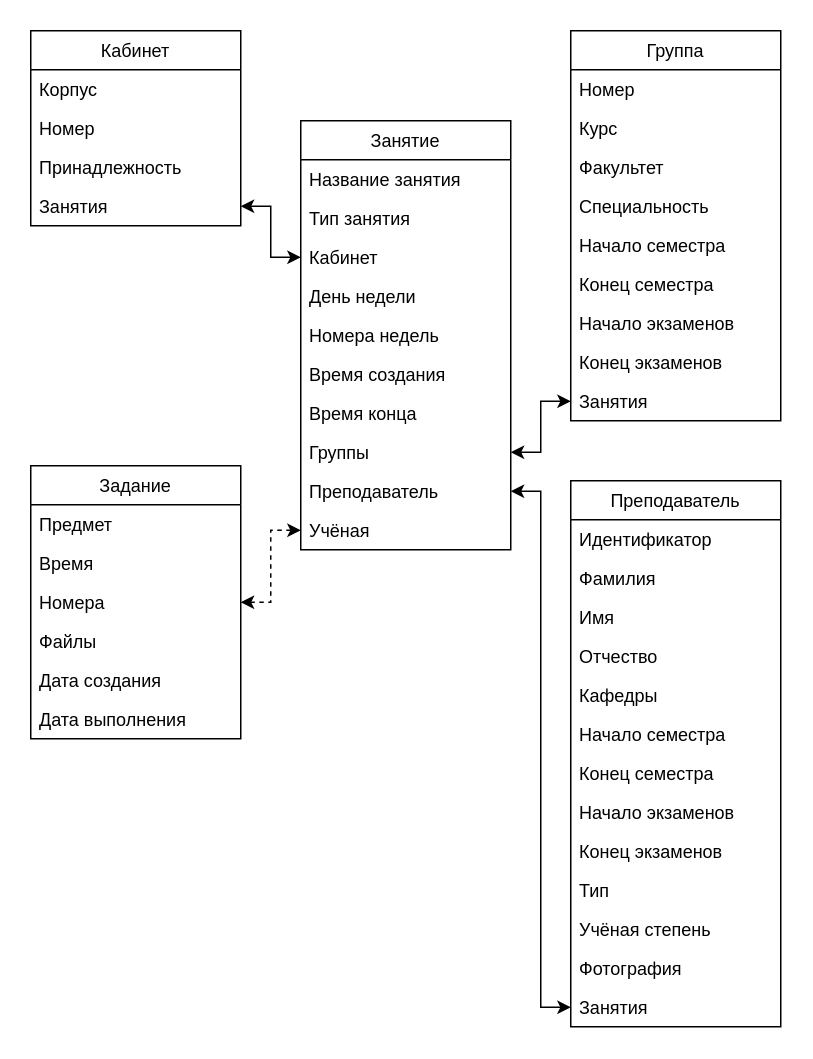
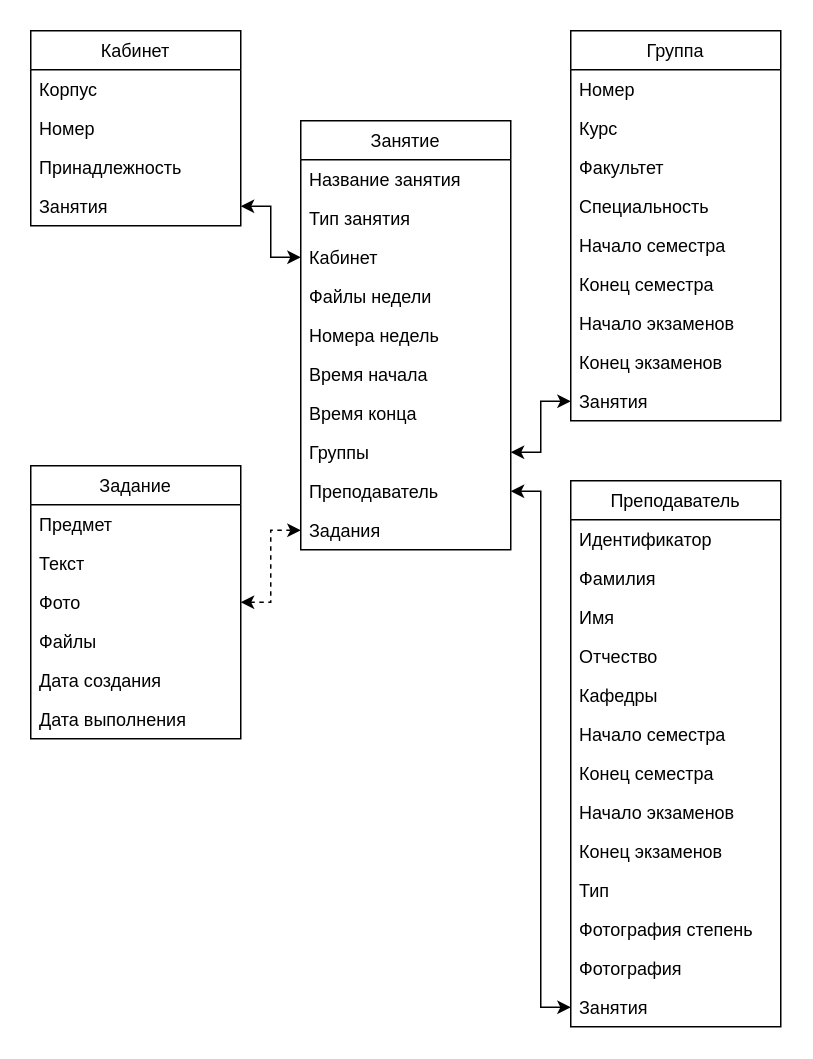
  <mxCell id="0" />
  <mxCell id="1" parent="0" />
  <mxCell id="2" value="Занятие" style="swimlane;fontStyle=0;childLayout=stackLayout;horizontal=1;startSize=26;fillColor=none;horizontalStack=0;resizeParent=1;resizeParentMax=0;resizeLast=0;collapsible=1;marginBottom=0;" vertex="1" parent="1"><mxGeometry x="200" y="80" width="140" height="286" as="geometry"><mxRectangle x="40" y="40" width="70" height="26" as="alternateBounds" /></mxGeometry></mxCell>
  <mxCell id="3" value="Название занятия" style="text;strokeColor=none;fillColor=none;align=left;verticalAlign=top;spacingLeft=4;spacingRight=4;overflow=hidden;rotatable=0;points=[[0,0.5],[1,0.5]];portConstraint=eastwest;" vertex="1" parent="2"><mxGeometry y="26" width="140" height="26" as="geometry" /></mxCell>
  <mxCell id="4" value="Тип занятия" style="text;strokeColor=none;fillColor=none;align=left;verticalAlign=top;spacingLeft=4;spacingRight=4;overflow=hidden;rotatable=0;points=[[0,0.5],[1,0.5]];portConstraint=eastwest;" vertex="1" parent="2"><mxGeometry y="52" width="140" height="26" as="geometry" /></mxCell>
  <mxCell id="5" value="Кабинет" style="text;strokeColor=none;fillColor=none;align=left;verticalAlign=top;spacingLeft=4;spacingRight=4;overflow=hidden;rotatable=0;points=[[0,0.5],[1,0.5]];portConstraint=eastwest;" vertex="1" parent="2"><mxGeometry y="78" width="140" height="26" as="geometry" /></mxCell>
- <mxCell id="6" value="День недели" style="text;strokeColor=none;fillColor=none;align=left;verticalAlign=top;spacingLeft=4;spacingRight=4;overflow=hidden;rotatable=0;points=[[0,0.5],[1,0.5]];portConstraint=eastwest;" vertex="1" parent="2"><mxGeometry y="104" width="140" height="26" as="geometry" /></mxCell>
+ <mxCell id="6" value="Файлы недели" style="text;strokeColor=none;fillColor=none;align=left;verticalAlign=top;spacingLeft=4;spacingRight=4;overflow=hidden;rotatable=0;points=[[0,0.5],[1,0.5]];portConstraint=eastwest;" vertex="1" parent="2"><mxGeometry y="104" width="140" height="26" as="geometry" /></mxCell>
  <mxCell id="7" value="Номера недель" style="text;strokeColor=none;fillColor=none;align=left;verticalAlign=top;spacingLeft=4;spacingRight=4;overflow=hidden;rotatable=0;points=[[0,0.5],[1,0.5]];portConstraint=eastwest;" vertex="1" parent="2"><mxGeometry y="130" width="140" height="26" as="geometry" /></mxCell>
- <mxCell id="8" value="Время создания" style="text;strokeColor=none;fillColor=none;align=left;verticalAlign=top;spacingLeft=4;spacingRight=4;overflow=hidden;rotatable=0;points=[[0,0.5],[1,0.5]];portConstraint=eastwest;" vertex="1" parent="2"><mxGeometry y="156" width="140" height="26" as="geometry" /></mxCell>
+ <mxCell id="8" value="Время начала" style="text;strokeColor=none;fillColor=none;align=left;verticalAlign=top;spacingLeft=4;spacingRight=4;overflow=hidden;rotatable=0;points=[[0,0.5],[1,0.5]];portConstraint=eastwest;" vertex="1" parent="2"><mxGeometry y="156" width="140" height="26" as="geometry" /></mxCell>
  <mxCell id="9" value="Время конца" style="text;strokeColor=none;fillColor=none;align=left;verticalAlign=top;spacingLeft=4;spacingRight=4;overflow=hidden;rotatable=0;points=[[0,0.5],[1,0.5]];portConstraint=eastwest;" vertex="1" parent="2"><mxGeometry y="182" width="140" height="26" as="geometry" /></mxCell>
  <mxCell id="10" value="Группы" style="text;strokeColor=none;fillColor=none;align=left;verticalAlign=top;spacingLeft=4;spacingRight=4;overflow=hidden;rotatable=0;points=[[0,0.5],[1,0.5]];portConstraint=eastwest;" vertex="1" parent="2"><mxGeometry y="208" width="140" height="26" as="geometry" /></mxCell>
  <mxCell id="11" value="Преподаватель" style="text;strokeColor=none;fillColor=none;align=left;verticalAlign=top;spacingLeft=4;spacingRight=4;overflow=hidden;rotatable=0;points=[[0,0.5],[1,0.5]];portConstraint=eastwest;" vertex="1" parent="2"><mxGeometry y="234" width="140" height="26" as="geometry" /></mxCell>
- <mxCell id="12" value="Учёная" style="text;strokeColor=none;fillColor=none;align=left;verticalAlign=top;spacingLeft=4;spacingRight=4;overflow=hidden;rotatable=0;points=[[0,0.5],[1,0.5]];portConstraint=eastwest;" vertex="1" parent="2"><mxGeometry y="260" width="140" height="26" as="geometry" /></mxCell>
+ <mxCell id="12" value="Задания" style="text;strokeColor=none;fillColor=none;align=left;verticalAlign=top;spacingLeft=4;spacingRight=4;overflow=hidden;rotatable=0;points=[[0,0.5],[1,0.5]];portConstraint=eastwest;" vertex="1" parent="2"><mxGeometry y="260" width="140" height="26" as="geometry" /></mxCell>
  <mxCell id="13" value="Группа" style="swimlane;fontStyle=0;childLayout=stackLayout;horizontal=1;startSize=26;fillColor=none;horizontalStack=0;resizeParent=1;resizeParentMax=0;resizeLast=0;collapsible=1;marginBottom=0;" vertex="1" parent="1"><mxGeometry x="380" y="20" width="140" height="260" as="geometry"><mxRectangle x="40" y="40" width="70" height="26" as="alternateBounds" /></mxGeometry></mxCell>
  <mxCell id="14" value="Номер" style="text;strokeColor=none;fillColor=none;align=left;verticalAlign=top;spacingLeft=4;spacingRight=4;overflow=hidden;rotatable=0;points=[[0,0.5],[1,0.5]];portConstraint=eastwest;" vertex="1" parent="13"><mxGeometry y="26" width="140" height="26" as="geometry" /></mxCell>
  <mxCell id="15" value="Курс" style="text;strokeColor=none;fillColor=none;align=left;verticalAlign=top;spacingLeft=4;spacingRight=4;overflow=hidden;rotatable=0;points=[[0,0.5],[1,0.5]];portConstraint=eastwest;" vertex="1" parent="13"><mxGeometry y="52" width="140" height="26" as="geometry" /></mxCell>
  <mxCell id="16" value="Факультет" style="text;strokeColor=none;fillColor=none;align=left;verticalAlign=top;spacingLeft=4;spacingRight=4;overflow=hidden;rotatable=0;points=[[0,0.5],[1,0.5]];portConstraint=eastwest;" vertex="1" parent="13"><mxGeometry y="78" width="140" height="26" as="geometry" /></mxCell>
  <mxCell id="17" value="Специальность" style="text;strokeColor=none;fillColor=none;align=left;verticalAlign=top;spacingLeft=4;spacingRight=4;overflow=hidden;rotatable=0;points=[[0,0.5],[1,0.5]];portConstraint=eastwest;" vertex="1" parent="13"><mxGeometry y="104" width="140" height="26" as="geometry" /></mxCell>
  <mxCell id="18" value="Начало семестра" style="text;strokeColor=none;fillColor=none;align=left;verticalAlign=top;spacingLeft=4;spacingRight=4;overflow=hidden;rotatable=0;points=[[0,0.5],[1,0.5]];portConstraint=eastwest;" vertex="1" parent="13"><mxGeometry y="130" width="140" height="26" as="geometry" /></mxCell>
  <mxCell id="19" value="Конец семестра " style="text;strokeColor=none;fillColor=none;align=left;verticalAlign=top;spacingLeft=4;spacingRight=4;overflow=hidden;rotatable=0;points=[[0,0.5],[1,0.5]];portConstraint=eastwest;" vertex="1" parent="13"><mxGeometry y="156" width="140" height="26" as="geometry" /></mxCell>
  <mxCell id="20" value="Начало экзаменов" style="text;strokeColor=none;fillColor=none;align=left;verticalAlign=top;spacingLeft=4;spacingRight=4;overflow=hidden;rotatable=0;points=[[0,0.5],[1,0.5]];portConstraint=eastwest;" vertex="1" parent="13"><mxGeometry y="182" width="140" height="26" as="geometry" /></mxCell>
  <mxCell id="21" value="Конец экзаменов" style="text;strokeColor=none;fillColor=none;align=left;verticalAlign=top;spacingLeft=4;spacingRight=4;overflow=hidden;rotatable=0;points=[[0,0.5],[1,0.5]];portConstraint=eastwest;" vertex="1" parent="13"><mxGeometry y="208" width="140" height="26" as="geometry" /></mxCell>
  <mxCell id="22" value="Занятия" style="text;strokeColor=none;fillColor=none;align=left;verticalAlign=top;spacingLeft=4;spacingRight=4;overflow=hidden;rotatable=0;points=[[0,0.5],[1,0.5]];portConstraint=eastwest;" vertex="1" parent="13"><mxGeometry y="234" width="140" height="26" as="geometry" /></mxCell>
  <mxCell id="23" value="Преподаватель" style="swimlane;fontStyle=0;childLayout=stackLayout;horizontal=1;startSize=26;fillColor=none;horizontalStack=0;resizeParent=1;resizeParentMax=0;resizeLast=0;collapsible=1;marginBottom=0;" vertex="1" parent="1"><mxGeometry x="380" y="320" width="140" height="364" as="geometry"><mxRectangle x="40" y="40" width="70" height="26" as="alternateBounds" /></mxGeometry></mxCell>
  <mxCell id="24" value="Идентификатор" style="text;strokeColor=none;fillColor=none;align=left;verticalAlign=top;spacingLeft=4;spacingRight=4;overflow=hidden;rotatable=0;points=[[0,0.5],[1,0.5]];portConstraint=eastwest;" vertex="1" parent="23"><mxGeometry y="26" width="140" height="26" as="geometry" /></mxCell>
  <mxCell id="25" value="Фамилия" style="text;strokeColor=none;fillColor=none;align=left;verticalAlign=top;spacingLeft=4;spacingRight=4;overflow=hidden;rotatable=0;points=[[0,0.5],[1,0.5]];portConstraint=eastwest;" vertex="1" parent="23"><mxGeometry y="52" width="140" height="26" as="geometry" /></mxCell>
  <mxCell id="26" value="Имя" style="text;strokeColor=none;fillColor=none;align=left;verticalAlign=top;spacingLeft=4;spacingRight=4;overflow=hidden;rotatable=0;points=[[0,0.5],[1,0.5]];portConstraint=eastwest;" vertex="1" parent="23"><mxGeometry y="78" width="140" height="26" as="geometry" /></mxCell>
  <mxCell id="27" value="Отчество" style="text;strokeColor=none;fillColor=none;align=left;verticalAlign=top;spacingLeft=4;spacingRight=4;overflow=hidden;rotatable=0;points=[[0,0.5],[1,0.5]];portConstraint=eastwest;" vertex="1" parent="23"><mxGeometry y="104" width="140" height="26" as="geometry" /></mxCell>
  <mxCell id="28" value="Кафедры" style="text;strokeColor=none;fillColor=none;align=left;verticalAlign=top;spacingLeft=4;spacingRight=4;overflow=hidden;rotatable=0;points=[[0,0.5],[1,0.5]];portConstraint=eastwest;" vertex="1" parent="23"><mxGeometry y="130" width="140" height="26" as="geometry" /></mxCell>
  <mxCell id="29" value="Начало семестра" style="text;strokeColor=none;fillColor=none;align=left;verticalAlign=top;spacingLeft=4;spacingRight=4;overflow=hidden;rotatable=0;points=[[0,0.5],[1,0.5]];portConstraint=eastwest;" vertex="1" parent="23"><mxGeometry y="156" width="140" height="26" as="geometry" /></mxCell>
  <mxCell id="30" value="Конец семестра " style="text;strokeColor=none;fillColor=none;align=left;verticalAlign=top;spacingLeft=4;spacingRight=4;overflow=hidden;rotatable=0;points=[[0,0.5],[1,0.5]];portConstraint=eastwest;" vertex="1" parent="23"><mxGeometry y="182" width="140" height="26" as="geometry" /></mxCell>
  <mxCell id="31" value="Начало экзаменов" style="text;strokeColor=none;fillColor=none;align=left;verticalAlign=top;spacingLeft=4;spacingRight=4;overflow=hidden;rotatable=0;points=[[0,0.5],[1,0.5]];portConstraint=eastwest;" vertex="1" parent="23"><mxGeometry y="208" width="140" height="26" as="geometry" /></mxCell>
  <mxCell id="32" value="Конец экзаменов" style="text;strokeColor=none;fillColor=none;align=left;verticalAlign=top;spacingLeft=4;spacingRight=4;overflow=hidden;rotatable=0;points=[[0,0.5],[1,0.5]];portConstraint=eastwest;" vertex="1" parent="23"><mxGeometry y="234" width="140" height="26" as="geometry" /></mxCell>
  <mxCell id="33" value="Тип" style="text;strokeColor=none;fillColor=none;align=left;verticalAlign=top;spacingLeft=4;spacingRight=4;overflow=hidden;rotatable=0;points=[[0,0.5],[1,0.5]];portConstraint=eastwest;" vertex="1" parent="23"><mxGeometry y="260" width="140" height="26" as="geometry" /></mxCell>
- <mxCell id="34" value="Учёная степень" style="text;strokeColor=none;fillColor=none;align=left;verticalAlign=top;spacingLeft=4;spacingRight=4;overflow=hidden;rotatable=0;points=[[0,0.5],[1,0.5]];portConstraint=eastwest;" vertex="1" parent="23"><mxGeometry y="286" width="140" height="26" as="geometry" /></mxCell>
+ <mxCell id="34" value="Фотография степень" style="text;strokeColor=none;fillColor=none;align=left;verticalAlign=top;spacingLeft=4;spacingRight=4;overflow=hidden;rotatable=0;points=[[0,0.5],[1,0.5]];portConstraint=eastwest;" vertex="1" parent="23"><mxGeometry y="286" width="140" height="26" as="geometry" /></mxCell>
  <mxCell id="35" value="Фотография" style="text;strokeColor=none;fillColor=none;align=left;verticalAlign=top;spacingLeft=4;spacingRight=4;overflow=hidden;rotatable=0;points=[[0,0.5],[1,0.5]];portConstraint=eastwest;" vertex="1" parent="23"><mxGeometry y="312" width="140" height="26" as="geometry" /></mxCell>
  <mxCell id="36" value="Занятия" style="text;strokeColor=none;fillColor=none;align=left;verticalAlign=top;spacingLeft=4;spacingRight=4;overflow=hidden;rotatable=0;points=[[0,0.5],[1,0.5]];portConstraint=eastwest;" vertex="1" parent="23"><mxGeometry y="338" width="140" height="26" as="geometry" /></mxCell>
  <mxCell id="37" value="Кабинет" style="swimlane;fontStyle=0;childLayout=stackLayout;horizontal=1;startSize=26;fillColor=none;horizontalStack=0;resizeParent=1;resizeParentMax=0;resizeLast=0;collapsible=1;marginBottom=0;" vertex="1" parent="1"><mxGeometry x="20" y="20" width="140" height="130" as="geometry"><mxRectangle x="40" y="40" width="70" height="26" as="alternateBounds" /></mxGeometry></mxCell>
  <mxCell id="38" value="Корпус" style="text;strokeColor=none;fillColor=none;align=left;verticalAlign=top;spacingLeft=4;spacingRight=4;overflow=hidden;rotatable=0;points=[[0,0.5],[1,0.5]];portConstraint=eastwest;" vertex="1" parent="37"><mxGeometry y="26" width="140" height="26" as="geometry" /></mxCell>
  <mxCell id="39" value="Номер" style="text;strokeColor=none;fillColor=none;align=left;verticalAlign=top;spacingLeft=4;spacingRight=4;overflow=hidden;rotatable=0;points=[[0,0.5],[1,0.5]];portConstraint=eastwest;" vertex="1" parent="37"><mxGeometry y="52" width="140" height="26" as="geometry" /></mxCell>
  <mxCell id="40" value="Принадлежность" style="text;strokeColor=none;fillColor=none;align=left;verticalAlign=top;spacingLeft=4;spacingRight=4;overflow=hidden;rotatable=0;points=[[0,0.5],[1,0.5]];portConstraint=eastwest;" vertex="1" parent="37"><mxGeometry y="78" width="140" height="26" as="geometry" /></mxCell>
  <mxCell id="41" value="Занятия" style="text;strokeColor=none;fillColor=none;align=left;verticalAlign=top;spacingLeft=4;spacingRight=4;overflow=hidden;rotatable=0;points=[[0,0.5],[1,0.5]];portConstraint=eastwest;" vertex="1" parent="37"><mxGeometry y="104" width="140" height="26" as="geometry" /></mxCell>
  <mxCell id="42" value="Задание" style="swimlane;fontStyle=0;childLayout=stackLayout;horizontal=1;startSize=26;fillColor=none;horizontalStack=0;resizeParent=1;resizeParentMax=0;resizeLast=0;collapsible=1;marginBottom=0;" vertex="1" parent="1"><mxGeometry x="20" y="310" width="140" height="182" as="geometry"><mxRectangle x="40" y="40" width="70" height="26" as="alternateBounds" /></mxGeometry></mxCell>
  <mxCell id="43" value="Предмет" style="text;strokeColor=none;fillColor=none;align=left;verticalAlign=top;spacingLeft=4;spacingRight=4;overflow=hidden;rotatable=0;points=[[0,0.5],[1,0.5]];portConstraint=eastwest;" vertex="1" parent="42"><mxGeometry y="26" width="140" height="26" as="geometry" /></mxCell>
- <mxCell id="44" value="Время" style="text;strokeColor=none;fillColor=none;align=left;verticalAlign=top;spacingLeft=4;spacingRight=4;overflow=hidden;rotatable=0;points=[[0,0.5],[1,0.5]];portConstraint=eastwest;" vertex="1" parent="42"><mxGeometry y="52" width="140" height="26" as="geometry" /></mxCell>
- <mxCell id="45" value="Номера" style="text;strokeColor=none;fillColor=none;align=left;verticalAlign=top;spacingLeft=4;spacingRight=4;overflow=hidden;rotatable=0;points=[[0,0.5],[1,0.5]];portConstraint=eastwest;" vertex="1" parent="42"><mxGeometry y="78" width="140" height="26" as="geometry" /></mxCell>
+ <mxCell id="44" value="Текст" style="text;strokeColor=none;fillColor=none;align=left;verticalAlign=top;spacingLeft=4;spacingRight=4;overflow=hidden;rotatable=0;points=[[0,0.5],[1,0.5]];portConstraint=eastwest;" vertex="1" parent="42"><mxGeometry y="52" width="140" height="26" as="geometry" /></mxCell>
+ <mxCell id="45" value="Фото" style="text;strokeColor=none;fillColor=none;align=left;verticalAlign=top;spacingLeft=4;spacingRight=4;overflow=hidden;rotatable=0;points=[[0,0.5],[1,0.5]];portConstraint=eastwest;" vertex="1" parent="42"><mxGeometry y="78" width="140" height="26" as="geometry" /></mxCell>
  <mxCell id="46" value="Файлы" style="text;strokeColor=none;fillColor=none;align=left;verticalAlign=top;spacingLeft=4;spacingRight=4;overflow=hidden;rotatable=0;points=[[0,0.5],[1,0.5]];portConstraint=eastwest;" vertex="1" parent="42"><mxGeometry y="104" width="140" height="26" as="geometry" /></mxCell>
  <mxCell id="47" value="Дата создания" style="text;strokeColor=none;fillColor=none;align=left;verticalAlign=top;spacingLeft=4;spacingRight=4;overflow=hidden;rotatable=0;points=[[0,0.5],[1,0.5]];portConstraint=eastwest;" vertex="1" parent="42"><mxGeometry y="130" width="140" height="26" as="geometry" /></mxCell>
  <mxCell id="48" value="Дата выполнения" style="text;strokeColor=none;fillColor=none;align=left;verticalAlign=top;spacingLeft=4;spacingRight=4;overflow=hidden;rotatable=0;points=[[0,0.5],[1,0.5]];portConstraint=eastwest;" vertex="1" parent="42"><mxGeometry y="156" width="140" height="26" as="geometry" /></mxCell>
  <mxCell id="49" style="edgeStyle=orthogonalEdgeStyle;rounded=0;orthogonalLoop=1;jettySize=auto;html=1;entryX=0;entryY=0.5;entryDx=0;entryDy=0;startArrow=classic;startFill=1;" edge="1" parent="1" source="10" target="22"><mxGeometry relative="1" as="geometry" /></mxCell>
  <mxCell id="50" style="edgeStyle=orthogonalEdgeStyle;rounded=0;orthogonalLoop=1;jettySize=auto;html=1;entryX=0;entryY=0.5;entryDx=0;entryDy=0;startArrow=classic;startFill=1;" edge="1" parent="1" source="11" target="36"><mxGeometry relative="1" as="geometry" /></mxCell>
  <mxCell id="51" style="edgeStyle=orthogonalEdgeStyle;rounded=0;orthogonalLoop=1;jettySize=auto;html=1;startArrow=classic;startFill=1;dashed=1;" edge="1" parent="1" source="45" target="12"><mxGeometry relative="1" as="geometry" /></mxCell>
  <mxCell id="52" style="edgeStyle=orthogonalEdgeStyle;rounded=0;orthogonalLoop=1;jettySize=auto;html=1;startArrow=classic;startFill=1;" edge="1" parent="1" source="5" target="41"><mxGeometry relative="1" as="geometry" /></mxCell>
